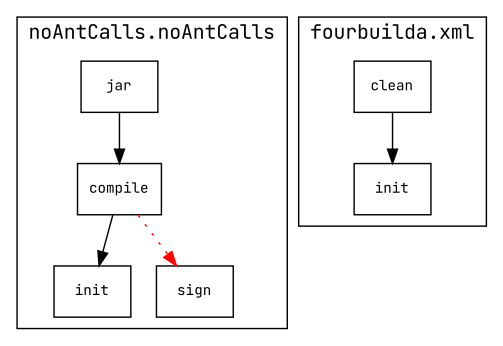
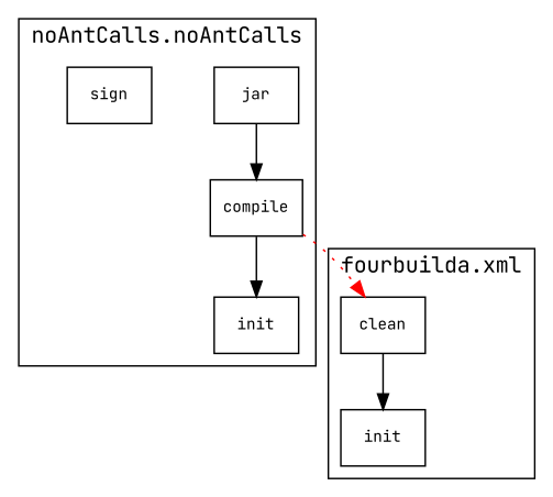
  digraph {
    concentrate=true
    fontname="JetBrains Mono"
    rankdir=TB
    node [color=black fontname="JetBrains Mono" fontsize=10 shape=box]
    edge [fontname="JetBrains Mono" fontsize=8]
    n1 [label=compile]
    n2 [label=init]
    n3 [label=jar]
    n4 [label=sign]
    n5 [label=init]
    n6 [label=clean]
    subgraph cluster_1 {
      label="noAntCalls.noAntCalls"
      n1
      n2
      n3
      n4
    }
    subgraph cluster_2 {
      label="fourbuilda.xml"
      n5
      n6
    }
    n1 -> n2
-   n1 -> n4 [color=red style=dotted]
+   n1 -> n6 [color=red style=dotted]
    n3 -> n1
    n6 -> n5
  }
